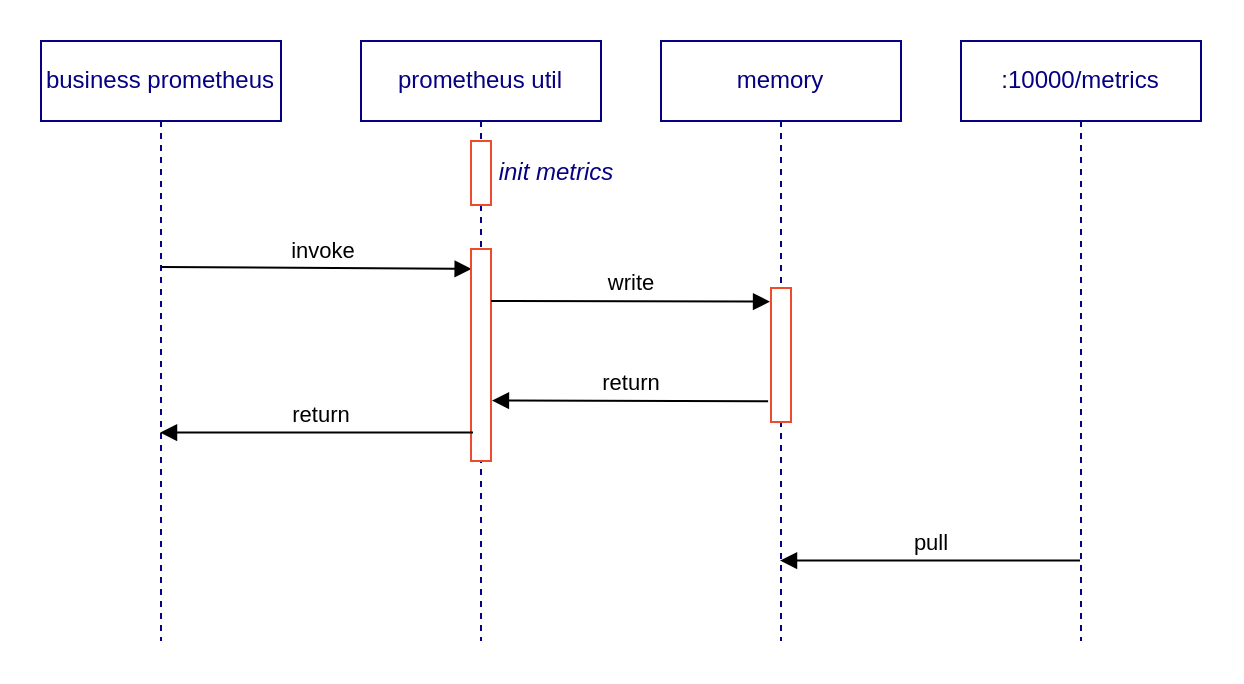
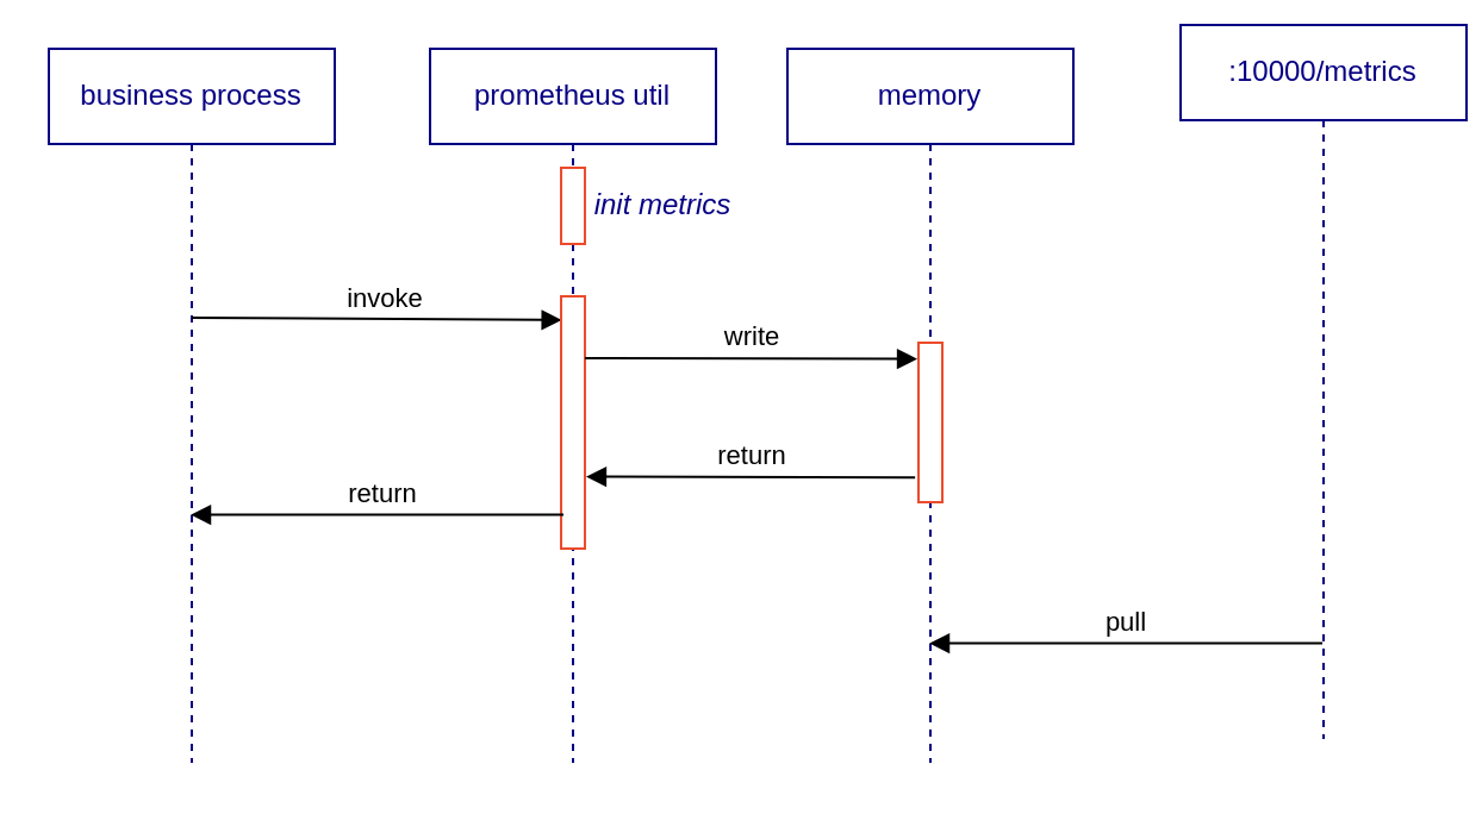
  <mxCell id="0" />
  <mxCell id="1" parent="0" />
- <mxCell id="2" value="business prometheus" style="shape=umlLifeline;perimeter=lifelinePerimeter;whiteSpace=wrap;html=1;container=1;collapsible=0;recursiveResize=0;outlineConnect=0;strokeColor=#060083;fontColor=#060083;" parent="1" vertex="1"><mxGeometry x="20" y="20" width="120" height="300" as="geometry" /></mxCell>
+ <mxCell id="2" value="business process" style="shape=umlLifeline;perimeter=lifelinePerimeter;whiteSpace=wrap;html=1;container=1;collapsible=0;recursiveResize=0;outlineConnect=0;strokeColor=#060083;fontColor=#060083;" parent="1" vertex="1"><mxGeometry x="20" y="20" width="120" height="300" as="geometry" /></mxCell>
  <mxCell id="3" value="" style="html=1;verticalAlign=bottom;endArrow=block;rounded=0;entryX=0.034;entryY=0.16;entryDx=0;entryDy=0;entryPerimeter=0;" parent="2" edge="1"><mxGeometry width="80" relative="1" as="geometry"><mxPoint x="60" y="113" as="sourcePoint" /><mxPoint x="215.34" y="113.96" as="targetPoint" /></mxGeometry></mxCell>
  <mxCell id="4" value="invoke" style="edgeLabel;html=1;align=center;verticalAlign=middle;resizable=0;points=[];" parent="3" vertex="1" connectable="0"><mxGeometry x="-0.185" y="2" relative="1" as="geometry"><mxPoint x="17" y="-7" as="offset" /></mxGeometry></mxCell>
  <mxCell id="5" value="prometheus util" style="shape=umlLifeline;perimeter=lifelinePerimeter;whiteSpace=wrap;html=1;container=1;collapsible=0;recursiveResize=0;outlineConnect=0;strokeColor=#060083;fontColor=#060083;" parent="1" vertex="1"><mxGeometry x="180" y="20" width="120" height="300" as="geometry" /></mxCell>
  <mxCell id="6" value="" style="html=1;points=[];perimeter=orthogonalPerimeter;strokeColor=#EC4C2C;" parent="5" vertex="1"><mxGeometry x="55" y="104" width="10" height="106" as="geometry" /></mxCell>
  <mxCell id="7" value="write" style="html=1;verticalAlign=bottom;endArrow=block;rounded=0;entryX=-0.046;entryY=0.102;entryDx=0;entryDy=0;entryPerimeter=0;" parent="5" target="11" edge="1"><mxGeometry width="80" relative="1" as="geometry"><mxPoint x="65" y="130" as="sourcePoint" /><mxPoint x="145" y="130" as="targetPoint" /></mxGeometry></mxCell>
  <mxCell id="8" value="" style="html=1;points=[];perimeter=orthogonalPerimeter;strokeColor=#EC4C2C;" vertex="1" parent="5"><mxGeometry x="55" y="50" width="10" height="32" as="geometry" /></mxCell>
  <mxCell id="9" value="init metrics" style="text;html=1;strokeColor=none;fillColor=none;align=center;verticalAlign=middle;whiteSpace=wrap;rounded=0;fontColor=#060083;fontStyle=2" vertex="1" parent="5"><mxGeometry x="68" y="51" width="60" height="30" as="geometry" /></mxCell>
  <mxCell id="10" value="memory" style="shape=umlLifeline;perimeter=lifelinePerimeter;whiteSpace=wrap;html=1;container=1;collapsible=0;recursiveResize=0;outlineConnect=0;strokeColor=#060083;fontColor=#060083;" parent="1" vertex="1"><mxGeometry x="330" y="20" width="120" height="300" as="geometry" /></mxCell>
  <mxCell id="11" value="" style="html=1;points=[];perimeter=orthogonalPerimeter;strokeColor=#EC4C2C;" parent="10" vertex="1"><mxGeometry x="55" y="123.5" width="10" height="67" as="geometry" /></mxCell>
  <mxCell id="12" value="return" style="html=1;verticalAlign=bottom;endArrow=block;rounded=0;entryX=1.046;entryY=0.715;entryDx=0;entryDy=0;entryPerimeter=0;exitX=-0.144;exitY=0.845;exitDx=0;exitDy=0;exitPerimeter=0;" parent="1" source="11" target="6" edge="1"><mxGeometry width="80" relative="1" as="geometry"><mxPoint x="270" y="160" as="sourcePoint" /><mxPoint x="350" y="160" as="targetPoint" /></mxGeometry></mxCell>
  <mxCell id="13" value="return" style="html=1;verticalAlign=bottom;endArrow=block;rounded=0;exitX=0.1;exitY=0.866;exitDx=0;exitDy=0;exitPerimeter=0;" parent="1" source="6" target="2" edge="1"><mxGeometry x="-0.025" width="80" relative="1" as="geometry"><mxPoint x="110" y="190" as="sourcePoint" /><mxPoint x="190" y="190" as="targetPoint" /><mxPoint as="offset" /></mxGeometry></mxCell>
- <mxCell id="14" value=":10000/metrics" style="shape=umlLifeline;perimeter=lifelinePerimeter;whiteSpace=wrap;html=1;container=1;collapsible=0;recursiveResize=0;outlineConnect=0;strokeColor=#060083;fontColor=#060083;" parent="1" vertex="1"><mxGeometry x="480" y="20" width="120" height="300" as="geometry" /></mxCell>
+ <mxCell id="14" value=":10000/metrics" style="shape=umlLifeline;perimeter=lifelinePerimeter;whiteSpace=wrap;html=1;container=1;collapsible=0;recursiveResize=0;outlineConnect=0;strokeColor=#060083;fontColor=#060083;" parent="1" vertex="1"><mxGeometry x="495" y="10" width="120" height="300" as="geometry" /></mxCell>
  <mxCell id="15" value="pull" style="html=1;verticalAlign=bottom;endArrow=block;rounded=0;exitX=0.496;exitY=0.866;exitDx=0;exitDy=0;exitPerimeter=0;" parent="1" source="14" target="10" edge="1"><mxGeometry width="80" relative="1" as="geometry"><mxPoint x="320" y="220" as="sourcePoint" /><mxPoint x="400" y="220" as="targetPoint" /></mxGeometry></mxCell>
